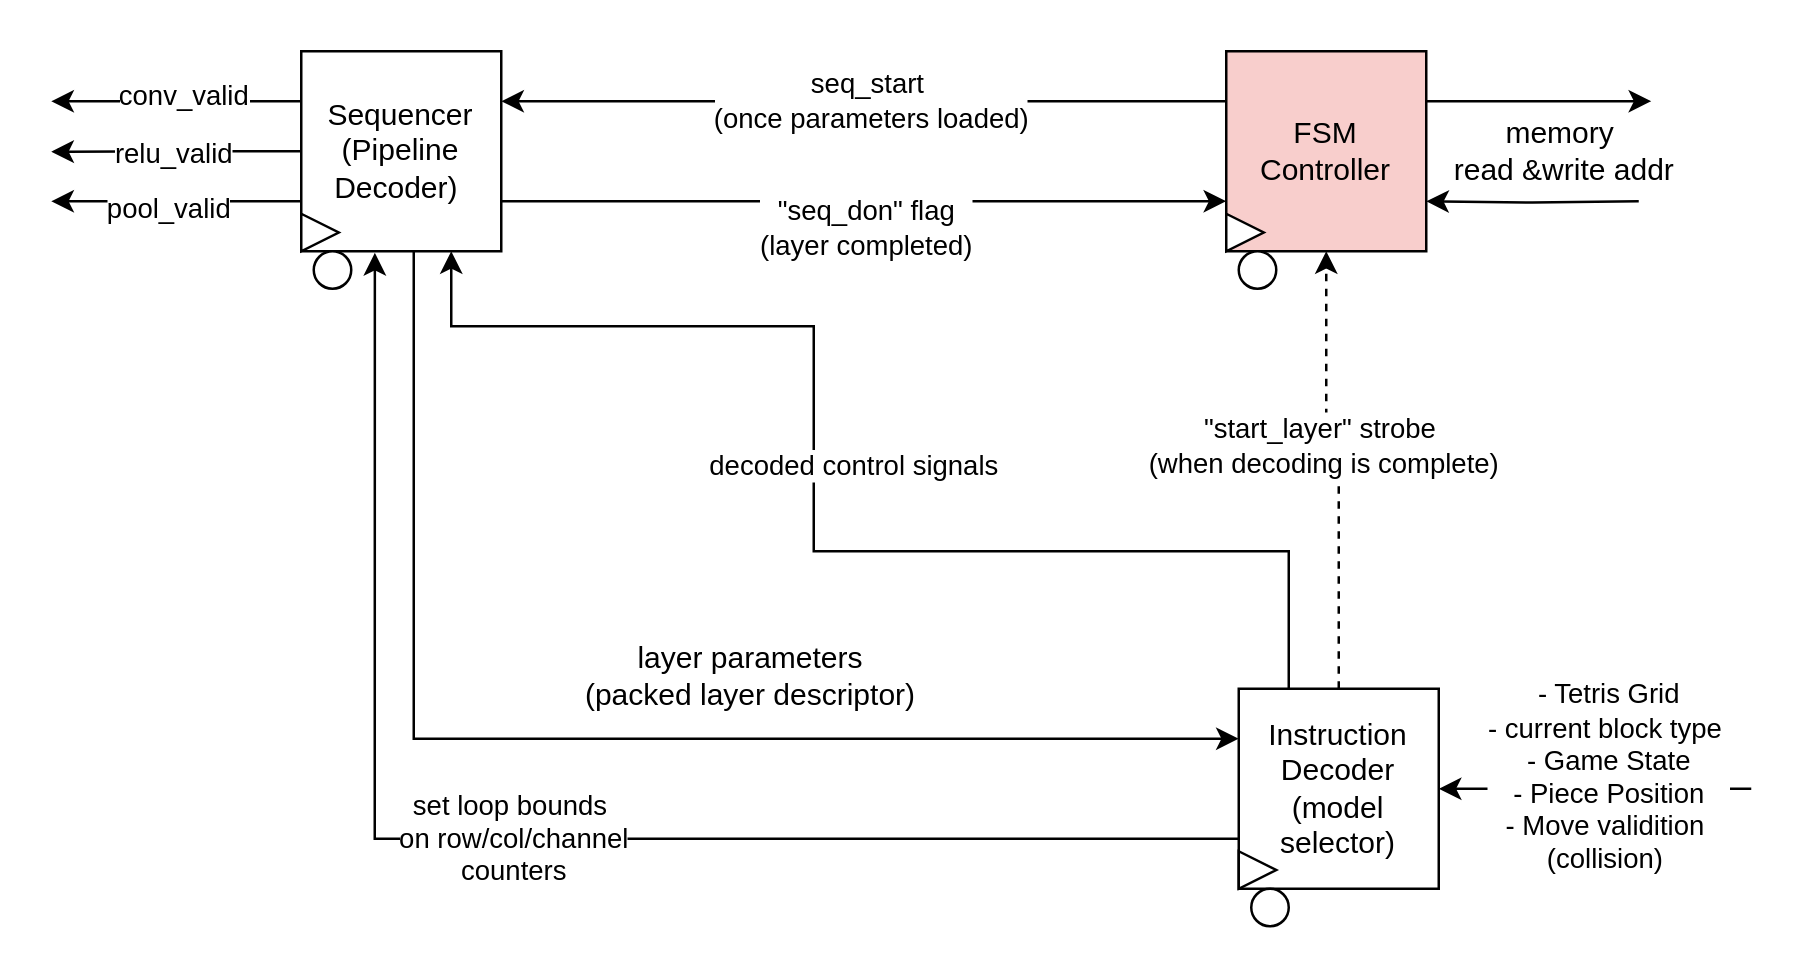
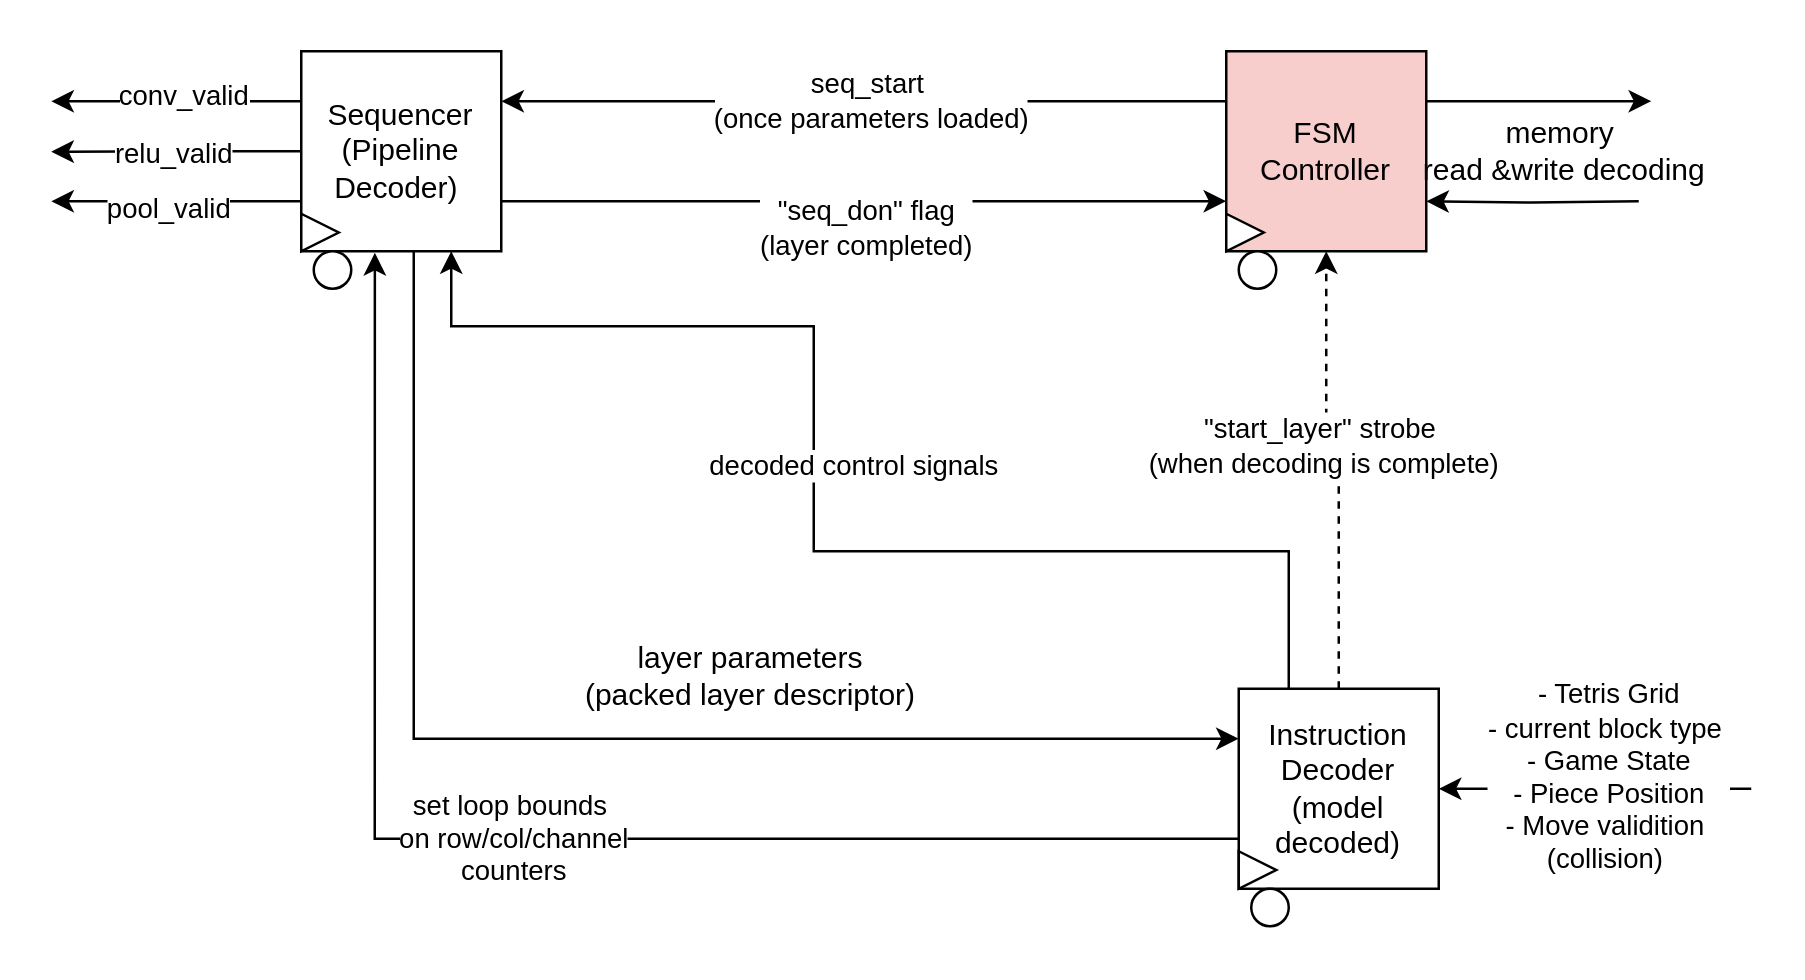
  <mxCell id="0" />
  <mxCell id="1" parent="0" />
  <mxCell id="2" style="edgeStyle=orthogonalEdgeStyle;rounded=0;orthogonalLoop=1;jettySize=auto;html=1;exitX=1;exitY=0.75;exitDx=0;exitDy=0;entryX=0;entryY=0.75;entryDx=0;entryDy=0;" parent="1" source="11" target="15" edge="1"><mxGeometry relative="1" as="geometry"><mxPoint x="280" y="90" as="sourcePoint" /><mxPoint x="480" y="85" as="targetPoint" /></mxGeometry></mxCell>
  <mxCell id="3" value="&quot;seq_don&quot; flag&lt;div&gt;(layer completed)&lt;/div&gt;" style="edgeLabel;html=1;align=center;verticalAlign=middle;resizable=0;points=[];" parent="2" connectable="0" vertex="1"><mxGeometry x="-0.176" y="2" relative="1" as="geometry"><mxPoint x="26" y="12" as="offset" /></mxGeometry></mxCell>
  <mxCell id="4" style="edgeStyle=orthogonalEdgeStyle;rounded=0;orthogonalLoop=1;jettySize=auto;html=1;exitX=0;exitY=0.25;exitDx=0;exitDy=0;" parent="1" source="11" edge="1"><mxGeometry relative="1" as="geometry"><mxPoint x="20" y="40" as="targetPoint" /></mxGeometry></mxCell>
  <mxCell id="5" value="conv_valid" style="edgeLabel;html=1;align=center;verticalAlign=middle;resizable=0;points=[];" parent="4" vertex="1" connectable="0"><mxGeometry x="-0.019" y="-2" relative="1" as="geometry"><mxPoint x="1" y="-1" as="offset" /></mxGeometry></mxCell>
  <mxCell id="6" style="edgeStyle=orthogonalEdgeStyle;rounded=0;orthogonalLoop=1;jettySize=auto;html=1;exitX=0;exitY=0.75;exitDx=0;exitDy=0;" parent="1" source="11" edge="1"><mxGeometry relative="1" as="geometry"><mxPoint x="20" y="80" as="targetPoint" /></mxGeometry></mxCell>
  <mxCell id="7" value="pool_valid" style="edgeLabel;html=1;align=center;verticalAlign=middle;resizable=0;points=[];" parent="6" vertex="1" connectable="0"><mxGeometry x="0.08" y="2" relative="1" as="geometry"><mxPoint as="offset" /></mxGeometry></mxCell>
  <mxCell id="8" style="edgeStyle=orthogonalEdgeStyle;rounded=0;orthogonalLoop=1;jettySize=auto;html=1;exitX=0;exitY=0.5;exitDx=0;exitDy=0;" parent="1" source="11" edge="1"><mxGeometry relative="1" as="geometry"><mxPoint x="20" y="60.167" as="targetPoint" /></mxGeometry></mxCell>
  <mxCell id="9" value="&lt;div&gt;relu_valid&lt;/div&gt;" style="edgeLabel;html=1;align=center;verticalAlign=middle;resizable=0;points=[];" parent="8" vertex="1" connectable="0"><mxGeometry x="0.033" relative="1" as="geometry"><mxPoint as="offset" /></mxGeometry></mxCell>
  <mxCell id="10" style="edgeStyle=orthogonalEdgeStyle;rounded=0;orthogonalLoop=1;jettySize=auto;html=1;entryX=0;entryY=0.25;entryDx=0;entryDy=0;" edge="1" parent="1" source="11" target="21"><mxGeometry relative="1" as="geometry"><Array as="points"><mxPoint x="165" y="295" /></Array></mxGeometry></mxCell>
  <mxCell id="11" value="Sequencer (Pipeline Decoder)&amp;nbsp;" style="whiteSpace=wrap;html=1;aspect=fixed;" parent="1" vertex="1"><mxGeometry x="120" y="20" width="80" height="80" as="geometry" /></mxCell>
  <mxCell id="12" style="edgeStyle=orthogonalEdgeStyle;rounded=0;orthogonalLoop=1;jettySize=auto;html=1;exitX=0;exitY=0.25;exitDx=0;exitDy=0;entryX=1;entryY=0.25;entryDx=0;entryDy=0;" parent="1" source="15" target="11" edge="1"><mxGeometry relative="1" as="geometry" /></mxCell>
  <mxCell id="13" value="seq_start&amp;nbsp;&lt;div&gt;(once parameters loaded)&lt;/div&gt;" style="edgeLabel;html=1;align=center;verticalAlign=middle;resizable=0;points=[];" parent="12" connectable="0" vertex="1"><mxGeometry x="-0.015" relative="1" as="geometry"><mxPoint as="offset" /></mxGeometry></mxCell>
  <mxCell id="14" style="edgeStyle=orthogonalEdgeStyle;rounded=0;orthogonalLoop=1;jettySize=auto;html=1;exitX=1;exitY=0.25;exitDx=0;exitDy=0;" parent="1" source="15" edge="1"><mxGeometry relative="1" as="geometry"><mxPoint x="660" y="40" as="targetPoint" /></mxGeometry></mxCell>
  <mxCell id="15" value="FSM Controller" style="whiteSpace=wrap;html=1;aspect=fixed;fillColor=#f8cecc;" parent="1" vertex="1"><mxGeometry x="490" y="20" width="80" height="80" as="geometry" /></mxCell>
  <mxCell id="16" value="set loop bounds&amp;nbsp;&lt;div&gt;on row/col/channel&lt;/div&gt;&lt;div&gt;counters&lt;/div&gt;" style="edgeStyle=orthogonalEdgeStyle;rounded=0;orthogonalLoop=1;jettySize=auto;html=1;entryX=0.368;entryY=1.008;entryDx=0;entryDy=0;entryPerimeter=0;exitX=0;exitY=0.75;exitDx=0;exitDy=0;" parent="1" source="21" target="11" edge="1"><mxGeometry relative="1" as="geometry"><mxPoint x="160" y="275" as="sourcePoint" /><Array as="points"><mxPoint x="149" y="335" /></Array></mxGeometry></mxCell>
  <mxCell id="17" value="" style="edgeStyle=orthogonalEdgeStyle;rounded=0;orthogonalLoop=1;jettySize=auto;html=1;dashed=1;" parent="1" source="21" target="15" edge="1"><mxGeometry relative="1" as="geometry" /></mxCell>
  <mxCell id="18" value="&quot;start_layer&quot; strobe&amp;nbsp;&lt;div&gt;(when decoding is complete)&lt;/div&gt;" style="edgeLabel;html=1;align=center;verticalAlign=middle;resizable=0;points=[];" parent="17" connectable="0" vertex="1"><mxGeometry x="0.143" y="2" relative="1" as="geometry"><mxPoint as="offset" /></mxGeometry></mxCell>
  <mxCell id="19" style="edgeStyle=orthogonalEdgeStyle;rounded=0;orthogonalLoop=1;jettySize=auto;html=1;exitX=0.25;exitY=0;exitDx=0;exitDy=0;entryX=0.75;entryY=1;entryDx=0;entryDy=0;" parent="1" source="21" target="11" edge="1"><mxGeometry relative="1" as="geometry"><mxPoint x="305" y="130" as="targetPoint" /><Array as="points"><mxPoint x="515" y="220" /><mxPoint x="325" y="220" /><mxPoint x="325" y="130" /><mxPoint x="180" y="130" /></Array></mxGeometry></mxCell>
  <mxCell id="20" value="decoded control signals" style="edgeLabel;html=1;align=center;verticalAlign=middle;resizable=0;points=[];" parent="19" connectable="0" vertex="1"><mxGeometry x="-0.009" y="-1" relative="1" as="geometry"><mxPoint x="14" y="-27" as="offset" /></mxGeometry></mxCell>
- <mxCell id="21" value="Instruction Decoder&lt;div&gt;(model selector)&lt;/div&gt;" style="whiteSpace=wrap;html=1;aspect=fixed;" parent="1" vertex="1"><mxGeometry x="495" y="275" width="80" height="80" as="geometry" /></mxCell>
+ <mxCell id="21" value="Instruction Decoder&lt;div&gt;(model decoded)&lt;/div&gt;" style="whiteSpace=wrap;html=1;aspect=fixed;" parent="1" vertex="1"><mxGeometry x="495" y="275" width="80" height="80" as="geometry" /></mxCell>
  <mxCell id="22" value="" style="edgeStyle=orthogonalEdgeStyle;rounded=0;orthogonalLoop=1;jettySize=auto;html=1;" parent="1" target="21" edge="1"><mxGeometry relative="1" as="geometry"><mxPoint x="700" y="315" as="sourcePoint" /><Array as="points"><mxPoint x="611" y="315" /></Array></mxGeometry></mxCell>
  <mxCell id="23" value="&lt;div&gt;- Tetris Grid&lt;/div&gt;&lt;div&gt;- current block type&amp;nbsp;&lt;/div&gt;&lt;div&gt;- Game State&lt;/div&gt;&lt;div&gt;- Piece Position&lt;/div&gt;&lt;div&gt;- Move validition&amp;nbsp;&lt;/div&gt;&lt;div&gt;(collision)&amp;nbsp;&lt;/div&gt;&lt;div&gt;&lt;br&gt;&lt;/div&gt;" style="edgeLabel;html=1;align=center;verticalAlign=middle;resizable=0;points=[];" parent="22" vertex="1" connectable="0"><mxGeometry x="-0.072" y="1" relative="1" as="geometry"><mxPoint as="offset" /></mxGeometry></mxCell>
  <mxCell id="24" style="edgeStyle=orthogonalEdgeStyle;rounded=0;orthogonalLoop=1;jettySize=auto;html=1;entryX=1;entryY=0.75;entryDx=0;entryDy=0;" parent="1" target="15" edge="1"><mxGeometry relative="1" as="geometry"><mxPoint x="655" y="80" as="sourcePoint" /></mxGeometry></mxCell>
  <mxCell id="25" value="" style="triangle;whiteSpace=wrap;html=1;" parent="1" vertex="1"><mxGeometry x="495" y="340" width="15" height="15" as="geometry" /></mxCell>
  <mxCell id="26" value="" style="ellipse;whiteSpace=wrap;html=1;aspect=fixed;" parent="1" vertex="1"><mxGeometry x="500" y="355" width="15" height="15" as="geometry" /></mxCell>
  <mxCell id="27" value="" style="triangle;whiteSpace=wrap;html=1;" parent="1" vertex="1"><mxGeometry x="490" y="85" width="15" height="15" as="geometry" /></mxCell>
  <mxCell id="28" value="" style="ellipse;whiteSpace=wrap;html=1;aspect=fixed;" parent="1" vertex="1"><mxGeometry x="495" y="100" width="15" height="15" as="geometry" /></mxCell>
  <mxCell id="29" value="" style="triangle;whiteSpace=wrap;html=1;" parent="1" vertex="1"><mxGeometry x="120" y="85" width="15" height="15" as="geometry" /></mxCell>
  <mxCell id="30" value="" style="ellipse;whiteSpace=wrap;html=1;aspect=fixed;" parent="1" vertex="1"><mxGeometry x="125" y="100" width="15" height="15" as="geometry" /></mxCell>
- <mxCell id="31" value="&lt;div&gt;memory&amp;nbsp;&lt;/div&gt;&lt;div&gt;read &amp;amp;write addr&lt;/div&gt;" style="text;html=1;align=center;verticalAlign=middle;resizable=0;points=[];autosize=1;strokeColor=none;fillColor=none;" parent="1" vertex="1"><mxGeometry x="570" y="37.5" width="110" height="45" as="geometry" /></mxCell>
+ <mxCell id="31" value="&lt;div&gt;memory&amp;nbsp;&lt;/div&gt;&lt;div&gt;read &amp;amp;write decoding&lt;/div&gt;" style="text;html=1;align=center;verticalAlign=middle;resizable=0;points=[];autosize=1;strokeColor=none;fillColor=none;" parent="1" vertex="1"><mxGeometry x="570" y="37.5" width="110" height="45" as="geometry" /></mxCell>
  <mxCell id="32" value="layer parameters&lt;div&gt;(packed layer descriptor)&lt;/div&gt;" style="text;html=1;align=center;verticalAlign=middle;whiteSpace=wrap;rounded=0;" parent="1" vertex="1"><mxGeometry x="220" y="250" width="160" height="40" as="geometry" /></mxCell>
